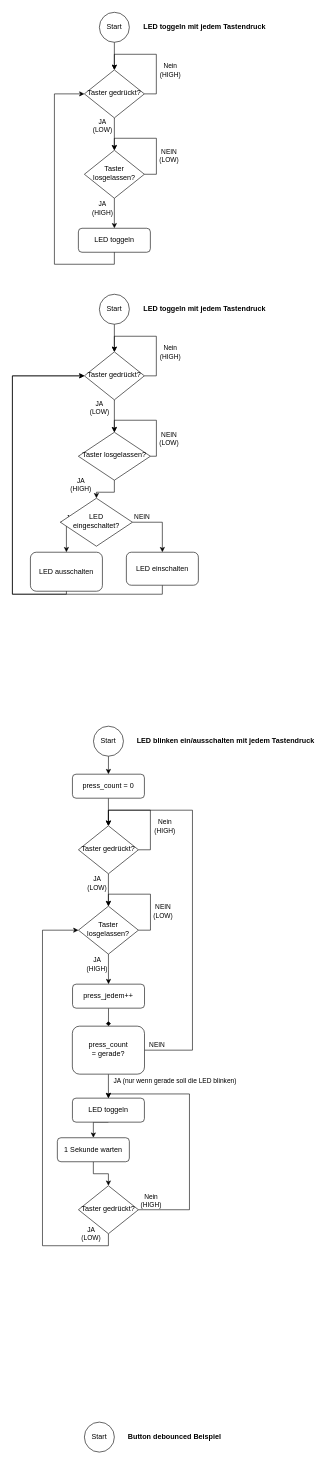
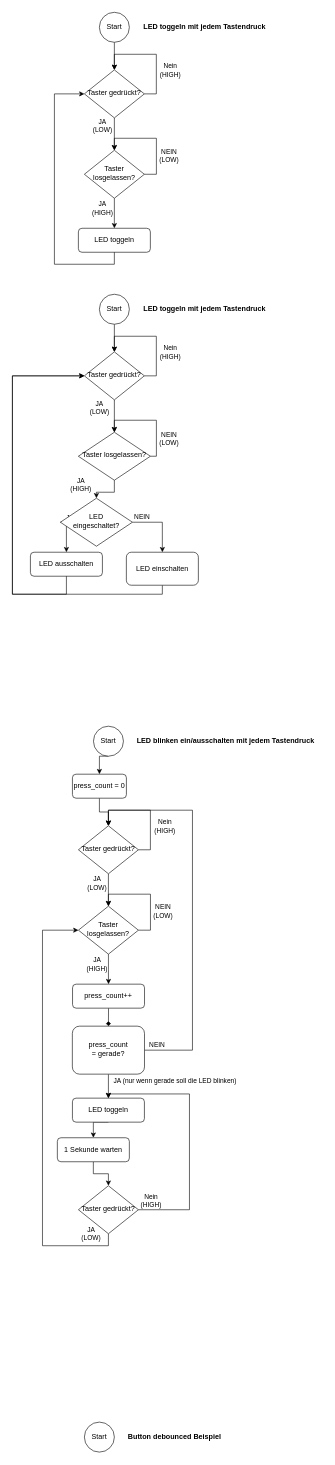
  <mxCell id="0" />
  <mxCell id="1" parent="0" />
  <mxCell id="2" style="edgeStyle=orthogonalEdgeStyle;rounded=0;orthogonalLoop=1;jettySize=auto;html=1;exitX=1;exitY=0.5;exitDx=0;exitDy=0;entryX=0.5;entryY=0;entryDx=0;entryDy=0;" edge="1" parent="1" source="6" target="6"><mxGeometry relative="1" as="geometry"><mxPoint x="289.94" y="160" as="targetPoint" /><mxPoint x="264.94" y="170" as="sourcePoint" /><Array as="points"><mxPoint x="259.94" y="156" /><mxPoint x="259.94" y="90" /><mxPoint x="189.94" y="90" /></Array></mxGeometry></mxCell>
  <mxCell id="3" value="&lt;div&gt;Nein&lt;/div&gt;&lt;div&gt;(HIGH)&lt;br&gt;&lt;/div&gt;" style="edgeLabel;html=1;align=center;verticalAlign=middle;resizable=0;points=[];" vertex="1" connectable="0" parent="2"><mxGeometry x="-0.821" y="-8" relative="1" as="geometry"><mxPoint x="27" y="-48" as="offset" /></mxGeometry></mxCell>
  <mxCell id="4" style="edgeStyle=orthogonalEdgeStyle;rounded=0;orthogonalLoop=1;jettySize=auto;html=1;exitX=0.5;exitY=1;exitDx=0;exitDy=0;entryX=0.5;entryY=0;entryDx=0;entryDy=0;" edge="1" parent="1" source="6" target="14"><mxGeometry relative="1" as="geometry" /></mxCell>
  <mxCell id="5" value="&lt;div&gt;JA&lt;/div&gt;&lt;div&gt;(LOW)&lt;br&gt;&lt;/div&gt;" style="edgeLabel;html=1;align=center;verticalAlign=middle;resizable=0;points=[];" vertex="1" connectable="0" parent="4"><mxGeometry x="-0.538" y="1" relative="1" as="geometry"><mxPoint x="-21" as="offset" /></mxGeometry></mxCell>
  <mxCell id="6" value="Taster gedrückt?" style="rhombus;whiteSpace=wrap;html=1;shadow=0;fontFamily=Helvetica;fontSize=12;align=center;strokeWidth=1;spacing=6;spacingTop=-4;" vertex="1" parent="1"><mxGeometry x="139.94" y="116" width="100" height="80" as="geometry" /></mxCell>
  <mxCell id="7" value="LED toggeln" style="rounded=1;whiteSpace=wrap;html=1;fontSize=12;glass=0;strokeWidth=1;shadow=0;" vertex="1" parent="1"><mxGeometry x="129.94" y="380" width="120" height="40" as="geometry" /></mxCell>
  <mxCell id="8" style="edgeStyle=orthogonalEdgeStyle;rounded=0;orthogonalLoop=1;jettySize=auto;html=1;exitX=0.5;exitY=1;exitDx=0;exitDy=0;entryX=0.5;entryY=0;entryDx=0;entryDy=0;" edge="1" parent="1" source="9" target="6"><mxGeometry relative="1" as="geometry"><mxPoint x="189.94" y="26" as="targetPoint" /></mxGeometry></mxCell>
  <mxCell id="9" value="&lt;div&gt;Start&lt;/div&gt;" style="ellipse;whiteSpace=wrap;html=1;" vertex="1" parent="1"><mxGeometry x="164.94" y="20" width="50" height="50" as="geometry" /></mxCell>
  <mxCell id="10" style="edgeStyle=orthogonalEdgeStyle;rounded=0;orthogonalLoop=1;jettySize=auto;html=1;exitX=0.5;exitY=1;exitDx=0;exitDy=0;entryX=0;entryY=0.5;entryDx=0;entryDy=0;" edge="1" parent="1" source="7" target="6"><mxGeometry relative="1" as="geometry"><Array as="points"><mxPoint x="190" y="440" /><mxPoint x="90" y="440" /><mxPoint x="90" y="156" /></Array><mxPoint x="189.94" y="370" as="sourcePoint" /></mxGeometry></mxCell>
  <mxCell id="11" value="&lt;b&gt;LED toggeln mit jedem Tastendruck&lt;/b&gt;" style="text;html=1;align=center;verticalAlign=middle;resizable=0;points=[];autosize=1;strokeColor=none;fillColor=none;" vertex="1" parent="1"><mxGeometry x="230" y="30" width="220" height="30" as="geometry" /></mxCell>
  <mxCell id="12" style="edgeStyle=orthogonalEdgeStyle;rounded=0;orthogonalLoop=1;jettySize=auto;html=1;exitX=0.5;exitY=1;exitDx=0;exitDy=0;entryX=0.5;entryY=0;entryDx=0;entryDy=0;" edge="1" parent="1" source="14" target="7"><mxGeometry relative="1" as="geometry" /></mxCell>
  <mxCell id="13" value="&lt;div&gt;JA&lt;/div&gt;&lt;div&gt;(HIGH)&lt;br&gt;&lt;/div&gt;" style="edgeLabel;html=1;align=center;verticalAlign=middle;resizable=0;points=[];" vertex="1" connectable="0" parent="12"><mxGeometry x="-0.355" y="1" relative="1" as="geometry"><mxPoint x="-21" as="offset" /></mxGeometry></mxCell>
  <mxCell id="14" value="Taster losgelassen?" style="rhombus;whiteSpace=wrap;html=1;shadow=0;fontFamily=Helvetica;fontSize=12;align=center;strokeWidth=1;spacing=6;spacingTop=-4;" vertex="1" parent="1"><mxGeometry x="139.94" y="250" width="100" height="80" as="geometry" /></mxCell>
  <mxCell id="15" style="edgeStyle=orthogonalEdgeStyle;rounded=0;orthogonalLoop=1;jettySize=auto;html=1;exitX=1;exitY=0.5;exitDx=0;exitDy=0;entryX=0.5;entryY=0;entryDx=0;entryDy=0;" edge="1" parent="1" source="14" target="14"><mxGeometry relative="1" as="geometry"><Array as="points"><mxPoint x="260" y="290" /><mxPoint x="260" y="230" /><mxPoint x="190" y="230" /></Array></mxGeometry></mxCell>
  <mxCell id="16" value="&lt;div&gt;NEIN&lt;/div&gt;&lt;div&gt;(LOW)&lt;/div&gt;" style="edgeLabel;html=1;align=center;verticalAlign=middle;resizable=0;points=[];" vertex="1" connectable="0" parent="15"><mxGeometry x="-0.393" y="4" relative="1" as="geometry"><mxPoint x="24" as="offset" /></mxGeometry></mxCell>
  <mxCell id="17" style="edgeStyle=orthogonalEdgeStyle;rounded=0;orthogonalLoop=1;jettySize=auto;html=1;exitX=1;exitY=0.5;exitDx=0;exitDy=0;entryX=0.5;entryY=0;entryDx=0;entryDy=0;" edge="1" source="23" target="23" parent="1"><mxGeometry relative="1" as="geometry"><mxPoint x="289.94" y="630" as="targetPoint" /><mxPoint x="264.94" y="640" as="sourcePoint" /><Array as="points"><mxPoint x="259.94" y="626" /><mxPoint x="259.94" y="560" /><mxPoint x="189.94" y="560" /></Array></mxGeometry></mxCell>
  <mxCell id="18" value="&lt;div&gt;Nein&lt;/div&gt;&lt;div&gt;(HIGH)&lt;br&gt;&lt;/div&gt;" style="edgeLabel;html=1;align=center;verticalAlign=middle;resizable=0;points=[];" vertex="1" connectable="0" parent="17"><mxGeometry x="-0.821" y="-8" relative="1" as="geometry"><mxPoint x="27" y="-48" as="offset" /></mxGeometry></mxCell>
  <mxCell id="19" style="edgeStyle=orthogonalEdgeStyle;rounded=0;orthogonalLoop=1;jettySize=auto;html=1;exitX=0.5;exitY=1;exitDx=0;exitDy=0;entryX=0.5;entryY=0;entryDx=0;entryDy=0;" edge="1" source="29" target="36" parent="1"><mxGeometry relative="1" as="geometry" /></mxCell>
  <mxCell id="20" value="&lt;div&gt;JA&lt;/div&gt;&lt;div&gt;(HIGH)&lt;br&gt;&lt;/div&gt;" style="edgeLabel;html=1;align=center;verticalAlign=middle;resizable=0;points=[];" vertex="1" connectable="0" parent="19"><mxGeometry x="0.629" y="2" relative="1" as="geometry"><mxPoint x="-27" y="-15" as="offset" /></mxGeometry></mxCell>
  <mxCell id="21" style="edgeStyle=orthogonalEdgeStyle;rounded=0;orthogonalLoop=1;jettySize=auto;html=1;exitX=0.5;exitY=1;exitDx=0;exitDy=0;entryX=0.5;entryY=0;entryDx=0;entryDy=0;" edge="1" parent="1" source="23" target="29"><mxGeometry relative="1" as="geometry" /></mxCell>
  <mxCell id="22" value="&lt;div&gt;JA&lt;/div&gt;&lt;div&gt;(LOW)&lt;/div&gt;" style="edgeLabel;html=1;align=center;verticalAlign=middle;resizable=0;points=[];" vertex="1" connectable="0" parent="21"><mxGeometry x="-0.564" y="-1" relative="1" as="geometry"><mxPoint x="-24" as="offset" /></mxGeometry></mxCell>
  <mxCell id="23" value="Taster gedrückt?" style="rhombus;whiteSpace=wrap;html=1;shadow=0;fontFamily=Helvetica;fontSize=12;align=center;strokeWidth=1;spacing=6;spacingTop=-4;" vertex="1" parent="1"><mxGeometry x="139.94" y="586" width="100" height="80" as="geometry" /></mxCell>
- <mxCell id="24" value="LED ausschalten" style="rounded=1;whiteSpace=wrap;html=1;fontSize=12;glass=0;strokeWidth=1;shadow=0;" vertex="1" parent="1"><mxGeometry x="50" y="920" width="120" height="65" as="geometry" /></mxCell>
+ <mxCell id="24" value="LED ausschalten" style="rounded=1;whiteSpace=wrap;html=1;fontSize=12;glass=0;strokeWidth=1;shadow=0;" vertex="1" parent="1"><mxGeometry x="50" y="920" width="120" height="40" as="geometry" /></mxCell>
  <mxCell id="25" style="edgeStyle=orthogonalEdgeStyle;rounded=0;orthogonalLoop=1;jettySize=auto;html=1;exitX=0.5;exitY=1;exitDx=0;exitDy=0;entryX=0.5;entryY=0;entryDx=0;entryDy=0;" edge="1" source="26" target="23" parent="1"><mxGeometry relative="1" as="geometry"><mxPoint x="189.94" y="496" as="targetPoint" /></mxGeometry></mxCell>
  <mxCell id="26" value="&lt;div&gt;Start&lt;/div&gt;" style="ellipse;whiteSpace=wrap;html=1;" vertex="1" parent="1"><mxGeometry x="164.94" y="490" width="50" height="50" as="geometry" /></mxCell>
  <mxCell id="27" style="edgeStyle=orthogonalEdgeStyle;rounded=0;orthogonalLoop=1;jettySize=auto;html=1;entryX=0;entryY=0.5;entryDx=0;entryDy=0;exitX=0.5;exitY=1;exitDx=0;exitDy=0;" edge="1" source="24" target="23" parent="1"><mxGeometry relative="1" as="geometry"><Array as="points"><mxPoint x="110" y="990" /><mxPoint x="20" y="990" /><mxPoint x="20" y="626" /></Array><mxPoint x="20" y="1000" as="sourcePoint" /></mxGeometry></mxCell>
  <mxCell id="28" value="&lt;b&gt;LED toggeln mit jedem Tastendruck&lt;/b&gt;" style="text;html=1;align=center;verticalAlign=middle;resizable=0;points=[];autosize=1;strokeColor=none;fillColor=none;" vertex="1" parent="1"><mxGeometry x="230" y="500" width="220" height="30" as="geometry" /></mxCell>
  <mxCell id="29" value="Taster losgelassen?" style="rhombus;whiteSpace=wrap;html=1;shadow=0;fontFamily=Helvetica;fontSize=12;align=center;strokeWidth=1;spacing=6;spacingTop=-4;" vertex="1" parent="1"><mxGeometry x="129.88" y="720" width="120.12" height="80" as="geometry" /></mxCell>
  <mxCell id="30" style="edgeStyle=orthogonalEdgeStyle;rounded=0;orthogonalLoop=1;jettySize=auto;html=1;exitX=1;exitY=0.5;exitDx=0;exitDy=0;entryX=0.5;entryY=0;entryDx=0;entryDy=0;" edge="1" source="29" target="29" parent="1"><mxGeometry relative="1" as="geometry"><Array as="points"><mxPoint x="260" y="760" /><mxPoint x="260" y="700" /><mxPoint x="190" y="700" /></Array></mxGeometry></mxCell>
  <mxCell id="31" value="&lt;div&gt;NEIN&lt;/div&gt;&lt;div&gt;(LOW)&lt;/div&gt;" style="edgeLabel;html=1;align=center;verticalAlign=middle;resizable=0;points=[];" vertex="1" connectable="0" parent="30"><mxGeometry x="-0.393" y="4" relative="1" as="geometry"><mxPoint x="24" y="9" as="offset" /></mxGeometry></mxCell>
  <mxCell id="32" style="edgeStyle=orthogonalEdgeStyle;rounded=0;orthogonalLoop=1;jettySize=auto;html=1;exitX=1;exitY=0.5;exitDx=0;exitDy=0;entryX=0.5;entryY=0;entryDx=0;entryDy=0;" edge="1" parent="1" source="36" target="38"><mxGeometry relative="1" as="geometry"><mxPoint x="280" y="880" as="targetPoint" /><Array as="points"><mxPoint x="270" y="870" /></Array></mxGeometry></mxCell>
  <mxCell id="33" value="NEIN" style="edgeLabel;html=1;align=center;verticalAlign=middle;resizable=0;points=[];" vertex="1" connectable="0" parent="32"><mxGeometry x="-0.709" y="-1" relative="1" as="geometry"><mxPoint y="-11" as="offset" /></mxGeometry></mxCell>
  <mxCell id="34" style="edgeStyle=orthogonalEdgeStyle;rounded=0;orthogonalLoop=1;jettySize=auto;html=1;exitX=0;exitY=0.5;exitDx=0;exitDy=0;entryX=0.5;entryY=0;entryDx=0;entryDy=0;" edge="1" parent="1" source="36" target="24"><mxGeometry relative="1" as="geometry"><Array as="points"><mxPoint x="110" y="870" /></Array></mxGeometry></mxCell>
  <mxCell id="35" value="JA" style="edgeLabel;html=1;align=center;verticalAlign=middle;resizable=0;points=[];" vertex="1" connectable="0" parent="34"><mxGeometry x="-0.576" relative="1" as="geometry"><mxPoint x="5" y="-10" as="offset" /></mxGeometry></mxCell>
  <mxCell id="36" value="&lt;div&gt;LED&lt;/div&gt;&lt;div&gt;eingeschaltet?&lt;/div&gt;" style="rhombus;whiteSpace=wrap;html=1;shadow=0;fontFamily=Helvetica;fontSize=12;align=center;strokeWidth=1;spacing=6;spacingTop=-4;" vertex="1" parent="1"><mxGeometry x="99.94" y="830" width="120.12" height="80" as="geometry" /></mxCell>
  <mxCell id="37" style="edgeStyle=orthogonalEdgeStyle;rounded=0;orthogonalLoop=1;jettySize=auto;html=1;exitX=0.5;exitY=1;exitDx=0;exitDy=0;entryX=0;entryY=0.5;entryDx=0;entryDy=0;" edge="1" parent="1" source="38" target="23"><mxGeometry relative="1" as="geometry"><mxPoint x="90" y="595.814" as="targetPoint" /><Array as="points"><mxPoint x="270" y="990" /><mxPoint x="20" y="990" /><mxPoint x="20" y="626" /></Array></mxGeometry></mxCell>
  <mxCell id="38" value="LED einschalten" style="rounded=1;whiteSpace=wrap;html=1;fontSize=12;glass=0;strokeWidth=1;shadow=0;" vertex="1" parent="1"><mxGeometry x="209.94" y="920" width="120" height="55" as="geometry" /></mxCell>
  <mxCell id="39" style="edgeStyle=orthogonalEdgeStyle;rounded=0;orthogonalLoop=1;jettySize=auto;html=1;exitX=1;exitY=0.5;exitDx=0;exitDy=0;entryX=0.5;entryY=0;entryDx=0;entryDy=0;" edge="1" parent="1" source="43" target="43"><mxGeometry relative="1" as="geometry"><mxPoint x="280.02" y="1420" as="targetPoint" /><mxPoint x="255.02" y="1430" as="sourcePoint" /><Array as="points"><mxPoint x="250.02" y="1416" /><mxPoint x="250.02" y="1350" /><mxPoint x="180.02" y="1350" /></Array></mxGeometry></mxCell>
  <mxCell id="40" value="&lt;div&gt;Nein&lt;/div&gt;&lt;div&gt;(HIGH)&lt;br&gt;&lt;/div&gt;" style="edgeLabel;html=1;align=center;verticalAlign=middle;resizable=0;points=[];" vertex="1" connectable="0" parent="39"><mxGeometry x="-0.821" y="-8" relative="1" as="geometry"><mxPoint x="27" y="-48" as="offset" /></mxGeometry></mxCell>
  <mxCell id="41" style="edgeStyle=orthogonalEdgeStyle;rounded=0;orthogonalLoop=1;jettySize=auto;html=1;exitX=0.5;exitY=1;exitDx=0;exitDy=0;entryX=0.5;entryY=0;entryDx=0;entryDy=0;" edge="1" parent="1" source="43" target="52"><mxGeometry relative="1" as="geometry" /></mxCell>
  <mxCell id="42" value="&lt;div&gt;JA&lt;/div&gt;&lt;div&gt;(LOW)&lt;br&gt;&lt;/div&gt;" style="edgeLabel;html=1;align=center;verticalAlign=middle;resizable=0;points=[];" vertex="1" connectable="0" parent="41"><mxGeometry x="-0.448" y="-1" relative="1" as="geometry"><mxPoint x="-19" as="offset" /></mxGeometry></mxCell>
  <mxCell id="43" value="Taster gedrückt?" style="rhombus;whiteSpace=wrap;html=1;shadow=0;fontFamily=Helvetica;fontSize=12;align=center;strokeWidth=1;spacing=6;spacingTop=-4;" vertex="1" parent="1"><mxGeometry x="130.02" y="1376" width="100" height="80" as="geometry" /></mxCell>
  <mxCell id="44" style="edgeStyle=orthogonalEdgeStyle;rounded=0;orthogonalLoop=1;jettySize=auto;html=1;exitX=0.5;exitY=1;exitDx=0;exitDy=0;entryX=0.5;entryY=0;entryDx=0;entryDy=0;" edge="1" parent="1" source="45" target="69"><mxGeometry relative="1" as="geometry" /></mxCell>
  <mxCell id="45" value="LED toggeln" style="rounded=1;whiteSpace=wrap;html=1;fontSize=12;glass=0;strokeWidth=1;shadow=0;" vertex="1" parent="1"><mxGeometry x="120.02" y="1830" width="120" height="40" as="geometry" /></mxCell>
  <mxCell id="46" style="edgeStyle=orthogonalEdgeStyle;rounded=0;orthogonalLoop=1;jettySize=auto;html=1;exitX=0.5;exitY=1;exitDx=0;exitDy=0;entryX=0.5;entryY=0;entryDx=0;entryDy=0;" edge="1" parent="1" source="55" target="43"><mxGeometry relative="1" as="geometry"><mxPoint x="180.02" y="1286" as="targetPoint" /><mxPoint x="180.02" y="1330" as="sourcePoint" /></mxGeometry></mxCell>
  <mxCell id="47" style="edgeStyle=orthogonalEdgeStyle;rounded=0;orthogonalLoop=1;jettySize=auto;html=1;exitX=0.5;exitY=1;exitDx=0;exitDy=0;entryX=0.5;entryY=0;entryDx=0;entryDy=0;" edge="1" parent="1" source="48" target="55"><mxGeometry relative="1" as="geometry" /></mxCell>
  <mxCell id="48" value="&lt;div&gt;Start&lt;/div&gt;" style="ellipse;whiteSpace=wrap;html=1;" vertex="1" parent="1"><mxGeometry x="155.08" y="1210" width="50" height="50" as="geometry" /></mxCell>
  <mxCell id="49" value="&lt;b&gt;LED blinken ein/ausschalten mit jedem Tastendruck&lt;/b&gt;" style="text;html=1;align=center;verticalAlign=middle;resizable=0;points=[];autosize=1;strokeColor=none;fillColor=none;" vertex="1" parent="1"><mxGeometry x="215.2" y="1220" width="320" height="30" as="geometry" /></mxCell>
  <mxCell id="50" style="edgeStyle=orthogonalEdgeStyle;rounded=0;orthogonalLoop=1;jettySize=auto;html=1;exitX=0.5;exitY=1;exitDx=0;exitDy=0;entryX=0.5;entryY=0;entryDx=0;entryDy=0;" edge="1" parent="1" source="52" target="57"><mxGeometry relative="1" as="geometry" /></mxCell>
  <mxCell id="51" value="&lt;div&gt;JA&lt;/div&gt;&lt;div&gt;(HIGH)&lt;br&gt;&lt;/div&gt;" style="edgeLabel;html=1;align=center;verticalAlign=middle;resizable=0;points=[];" vertex="1" connectable="0" parent="50"><mxGeometry x="-0.337" y="-2" relative="1" as="geometry"><mxPoint x="-18" as="offset" /></mxGeometry></mxCell>
  <mxCell id="52" value="Taster losgelassen?" style="rhombus;whiteSpace=wrap;html=1;shadow=0;fontFamily=Helvetica;fontSize=12;align=center;strokeWidth=1;spacing=6;spacingTop=-4;" vertex="1" parent="1"><mxGeometry x="130.02" y="1510" width="100" height="80" as="geometry" /></mxCell>
  <mxCell id="53" style="edgeStyle=orthogonalEdgeStyle;rounded=0;orthogonalLoop=1;jettySize=auto;html=1;exitX=1;exitY=0.5;exitDx=0;exitDy=0;entryX=0.5;entryY=0;entryDx=0;entryDy=0;" edge="1" parent="1" source="52" target="52"><mxGeometry relative="1" as="geometry"><Array as="points"><mxPoint x="250.08" y="1550" /><mxPoint x="250.08" y="1490" /><mxPoint x="180.08" y="1490" /></Array></mxGeometry></mxCell>
  <mxCell id="54" value="&lt;div&gt;NEIN&lt;/div&gt;&lt;div&gt;(LOW)&lt;/div&gt;" style="edgeLabel;html=1;align=center;verticalAlign=middle;resizable=0;points=[];" vertex="1" connectable="0" parent="53"><mxGeometry x="-0.393" y="4" relative="1" as="geometry"><mxPoint x="24" as="offset" /></mxGeometry></mxCell>
- <mxCell id="55" value="press_count = 0" style="rounded=1;whiteSpace=wrap;html=1;fontSize=12;glass=0;strokeWidth=1;shadow=0;" vertex="1" parent="1"><mxGeometry x="120.02" y="1290" width="120" height="40" as="geometry" /></mxCell>
+ <mxCell id="55" value="press_count = 0" style="rounded=1;whiteSpace=wrap;html=1;fontSize=12;glass=0;strokeWidth=1;shadow=0;" vertex="1" parent="1"><mxGeometry x="120.02" y="1290" width="90" height="40" as="geometry" /></mxCell>
  <mxCell id="56" style="edgeStyle=orthogonalEdgeStyle;rounded=0;orthogonalLoop=1;jettySize=auto;html=1;exitX=0.5;exitY=1;exitDx=0;exitDy=0;entryX=0.5;entryY=0;entryDx=0;entryDy=0;endArrow=diamond;" edge="1" parent="1" source="57" target="62"><mxGeometry relative="1" as="geometry" /></mxCell>
- <mxCell id="57" value="press_jedem++" style="rounded=1;whiteSpace=wrap;html=1;fontSize=12;glass=0;strokeWidth=1;shadow=0;" vertex="1" parent="1"><mxGeometry x="120.2" y="1640" width="120" height="40" as="geometry" /></mxCell>
+ <mxCell id="57" value="press_count++" style="rounded=1;whiteSpace=wrap;html=1;fontSize=12;glass=0;strokeWidth=1;shadow=0;" vertex="1" parent="1"><mxGeometry x="120.2" y="1640" width="120" height="40" as="geometry" /></mxCell>
  <mxCell id="58" style="edgeStyle=orthogonalEdgeStyle;rounded=0;orthogonalLoop=1;jettySize=auto;html=1;exitX=1;exitY=0.5;exitDx=0;exitDy=0;entryX=0.5;entryY=0;entryDx=0;entryDy=0;" edge="1" parent="1" source="62" target="43"><mxGeometry relative="1" as="geometry"><Array as="points"><mxPoint x="320.14" y="1750" /><mxPoint x="320.14" y="1350" /><mxPoint x="180.14" y="1350" /></Array></mxGeometry></mxCell>
  <mxCell id="59" value="NEIN" style="edgeLabel;html=1;align=center;verticalAlign=middle;resizable=0;points=[];" vertex="1" connectable="0" parent="58"><mxGeometry x="-0.945" y="2" relative="1" as="geometry"><mxPoint x="2" y="-8" as="offset" /></mxGeometry></mxCell>
  <mxCell id="60" style="edgeStyle=orthogonalEdgeStyle;rounded=0;orthogonalLoop=1;jettySize=auto;html=1;exitX=0.5;exitY=1;exitDx=0;exitDy=0;entryX=0.5;entryY=0;entryDx=0;entryDy=0;" edge="1" parent="1" source="62" target="45"><mxGeometry relative="1" as="geometry" /></mxCell>
  <mxCell id="61" value="JA (nur wenn gerade soll die LED blinken)" style="edgeLabel;html=1;align=center;verticalAlign=middle;resizable=0;points=[];" vertex="1" connectable="0" parent="60"><mxGeometry x="-0.217" relative="1" as="geometry"><mxPoint x="110" y="-5" as="offset" /></mxGeometry></mxCell>
  <mxCell id="62" value="&lt;div&gt;press_count&lt;/div&gt;&lt;div&gt;= gerade?&lt;/div&gt;" style="whiteSpace=wrap;html=1;shadow=0;fontFamily=Helvetica;fontSize=12;align=center;strokeWidth=1;spacing=6;spacingTop=-4;rounded=1;" vertex="1" parent="1"><mxGeometry x="119.9" y="1710" width="120.24" height="80" as="geometry" /></mxCell>
  <mxCell id="63" style="edgeStyle=orthogonalEdgeStyle;rounded=0;orthogonalLoop=1;jettySize=auto;html=1;exitX=0.5;exitY=1;exitDx=0;exitDy=0;entryX=0;entryY=0.5;entryDx=0;entryDy=0;" edge="1" source="65" parent="1" target="52"><mxGeometry relative="1" as="geometry"><mxPoint x="180.14" y="2110" as="targetPoint" /><Array as="points"><mxPoint x="180.14" y="2076" /><mxPoint x="70.14" y="2076" /><mxPoint x="70.14" y="1550" /></Array></mxGeometry></mxCell>
  <mxCell id="64" value="&lt;div&gt;JA&lt;/div&gt;&lt;div&gt;(LOW)&lt;br&gt;&lt;/div&gt;" style="edgeLabel;html=1;align=center;verticalAlign=middle;resizable=0;points=[];" vertex="1" connectable="0" parent="63"><mxGeometry x="-0.448" y="-1" relative="1" as="geometry"><mxPoint x="79" y="48" as="offset" /></mxGeometry></mxCell>
  <mxCell id="65" value="Taster gedrückt?" style="rhombus;whiteSpace=wrap;html=1;shadow=0;fontFamily=Helvetica;fontSize=12;align=center;strokeWidth=1;spacing=6;spacingTop=-4;" vertex="1" parent="1"><mxGeometry x="130.02" y="1976" width="100" height="80" as="geometry" /></mxCell>
  <mxCell id="66" style="edgeStyle=orthogonalEdgeStyle;rounded=0;orthogonalLoop=1;jettySize=auto;html=1;exitX=1;exitY=0.5;exitDx=0;exitDy=0;entryX=0.5;entryY=0;entryDx=0;entryDy=0;" edge="1" source="65" target="45" parent="1"><mxGeometry relative="1" as="geometry"><mxPoint x="215.2" y="1823" as="targetPoint" /><mxPoint x="265.2" y="2009" as="sourcePoint" /><Array as="points"><mxPoint x="315.14" y="2016" /><mxPoint x="315.14" y="1823" /><mxPoint x="180.14" y="1823" /></Array></mxGeometry></mxCell>
  <mxCell id="67" value="&lt;div&gt;Nein&lt;/div&gt;&lt;div&gt;(HIGH)&lt;br&gt;&lt;/div&gt;" style="edgeLabel;html=1;align=center;verticalAlign=middle;resizable=0;points=[];" vertex="1" connectable="0" parent="66"><mxGeometry x="-0.821" y="-8" relative="1" as="geometry"><mxPoint x="-18" y="-24" as="offset" /></mxGeometry></mxCell>
  <mxCell id="68" style="edgeStyle=orthogonalEdgeStyle;rounded=0;orthogonalLoop=1;jettySize=auto;html=1;exitX=0.5;exitY=1;exitDx=0;exitDy=0;entryX=0.5;entryY=0;entryDx=0;entryDy=0;" edge="1" parent="1" source="69" target="65"><mxGeometry relative="1" as="geometry" /></mxCell>
  <mxCell id="69" value="1 Sekunde warten" style="rounded=1;whiteSpace=wrap;html=1;fontSize=12;glass=0;strokeWidth=1;shadow=0;" vertex="1" parent="1"><mxGeometry x="94.9" y="1896" width="120" height="40" as="geometry" /></mxCell>
  <mxCell id="70" value="&lt;div&gt;Start&lt;/div&gt;" style="ellipse;whiteSpace=wrap;html=1;" vertex="1" parent="1"><mxGeometry x="139.94" y="2370" width="50" height="50" as="geometry" /></mxCell>
  <mxCell id="71" value="&lt;b&gt;Button debounced Beispiel&lt;br&gt;&lt;/b&gt;" style="text;html=1;align=center;verticalAlign=middle;resizable=0;points=[];autosize=1;strokeColor=none;fillColor=none;" vertex="1" parent="1"><mxGeometry x="205.08" y="2380" width="170" height="30" as="geometry" /></mxCell>
